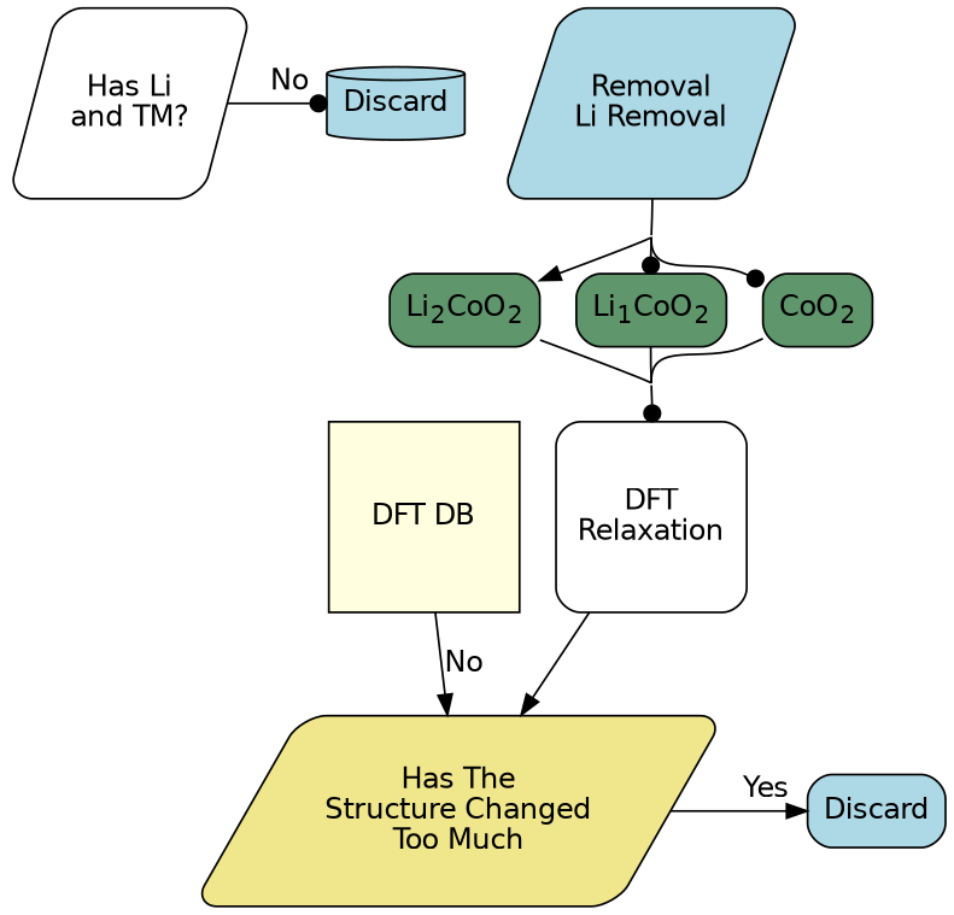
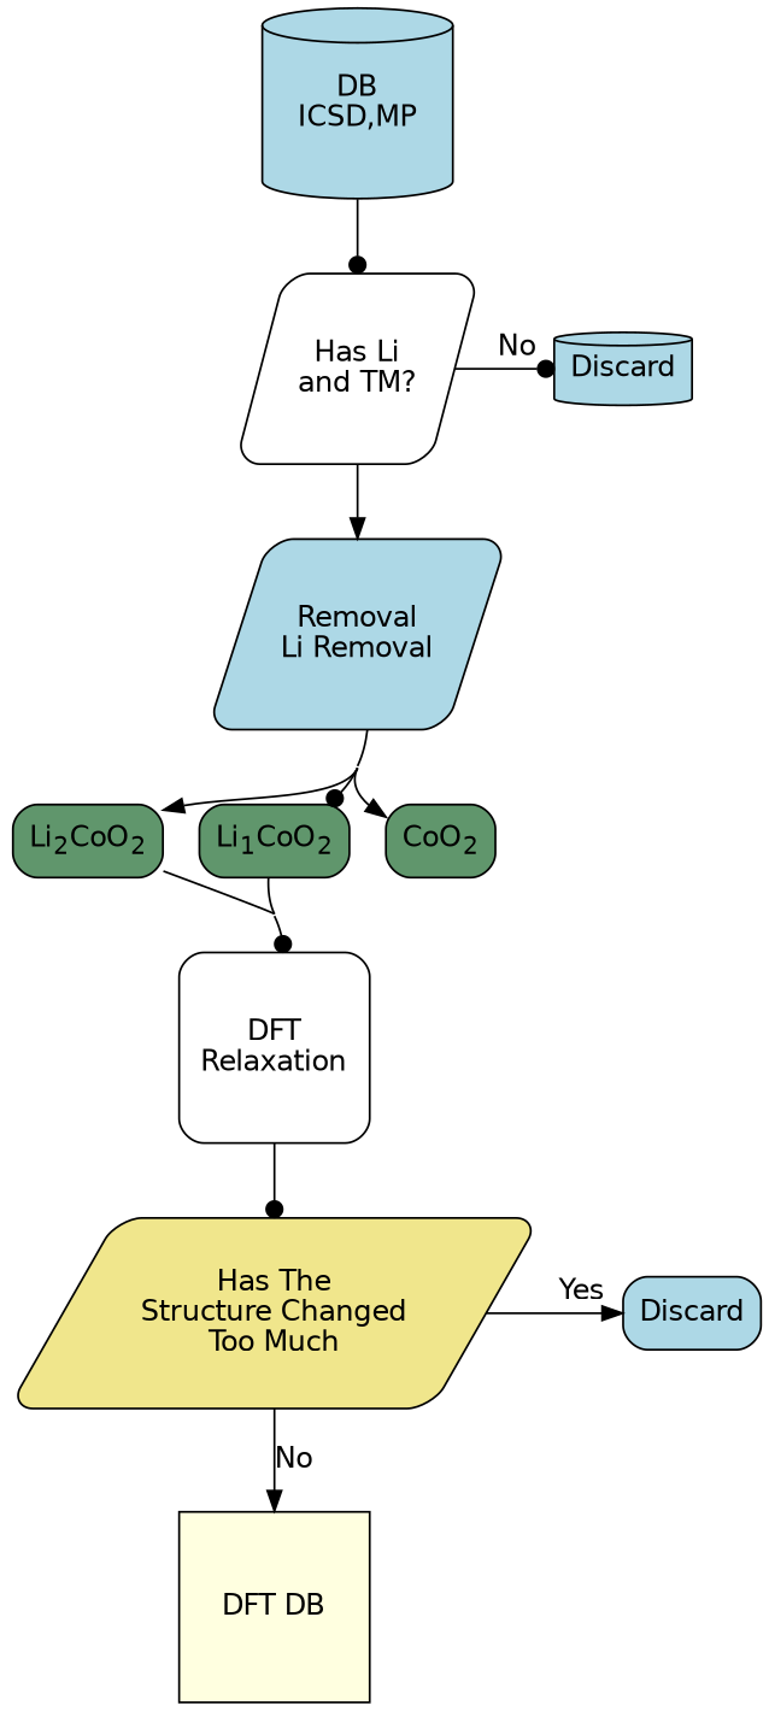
  digraph {
    concentrate=true
    fontname=helvetica
    rankdir=TB
    splines=true
    node [fillcolor=lightblue fontname=helvetica shape=box style="filled,rounded"]
    edge [arrowhead=dot fontname=helvetica]
    n1 [fillcolor=white height=1.3 label="Has Li\nand TM?" shape=parallelogram width=1.3]
    n2 [label=Discard shape=cylinder]
    n3 [fillcolor=khaki height=1.3 label="Has The\nStructure Changed\nToo Much" shape=parallelogram width=1.3]
    n4 [label=Discard]
    n5 [height=1.3 label="Removal\nLi Removal" shape=parallelogram width=1.3]
    n6 [fillcolor=lightyellow height=1.3 label="DFT DB" style=filled width=1.3]
+   n7 [height=1.3 label="DB\nICSD,MP" shape=cylinder style=filled width=1.3]
    n8 [fillcolor="#60966c" label=<Li<SUB>2</SUB>CoO<SUB>2</SUB>>]
    n9 [fillcolor="#60966c" label=<Li<SUB>1</SUB>CoO<SUB>2</SUB>>]
    n10 [fillcolor="#60966c" label=<CoO<SUB>2</SUB>>]
    n11 [fillcolor=white height=1.3 label="DFT\nRelaxation" width=1.3]
    subgraph sub_1 {
      rank=same
      n1
      n2
    }
    subgraph sub_2 {
      rank=same
      n3
      n4
    }
    n1 -> n2 [label=No]
+   n1 -> n5 [arrowhead=normal]
    n3 -> n4 [arrowhead=normal label=Yes]
-   n6 -> n3 [arrowhead=normal label=No]
+   n3 -> n6 [arrowhead=normal label=No]
    n5 -> n8 [arrowhead=normal]
    n5 -> n9
-   n5 -> n10
+   n5 -> n10 [arrowhead=normal]
+   n7 -> n1
    n8 -> n11
    n9 -> n11
-   n10 -> n11 [arrowhead=vee]
-   n11 -> n3 [arrowhead=normal]
+   n11 -> n3
  }
